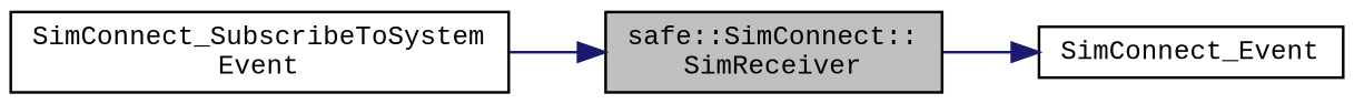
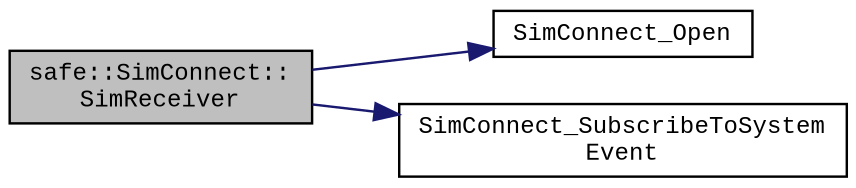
  digraph {
    fontname="Liberation Mono"
    rankdir=LR
    node [color=black fontname="Liberation Mono" fontsize=10 shape=record]
    edge [color=midnightblue fontname="Liberation Mono" fontsize=10 labelfontname=FreeSans labelfontsize=10 style=solid]
    n1 [fillcolor=grey75 fontcolor=black height=0.2 label="safe::SimConnect::\lSimReceiver" style=filled width=0.4]
-   n2 [height=0.2 label=SimConnect_Event width=0.4]
+   n2 [height=0.2 label=SimConnect_Open width=0.4]
    n3 [height=0.2 label="SimConnect_SubscribeToSystem\lEvent" width=0.4]
    n1 -> n2
-   n3 -> n1
+   n1 -> n3
  }
